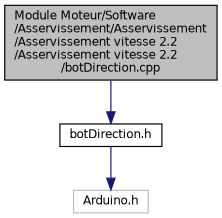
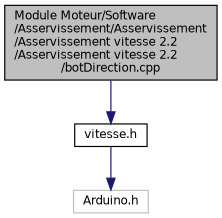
  digraph {
    node [color=black fillcolor=white fontname=Helvetica fontsize=10 shape=record style=filled]
    edge [color=midnightblue fontname=Helvetica fontsize=10 labelfontname=Helvetica labelfontsize=10 style=solid]
    n1 [fillcolor=grey75 fontcolor=black height=0.2 label="Module Moteur/Software\l/Asservissement/Asservissement\l/Asservissement vitesse 2.2\l/Asservissement vitesse 2.2\l/botDirection.cpp" width=0.4]
-   n2 [height=0.2 label="botDirection.h" width=0.4]
+   n2 [height=0.2 label="vitesse.h" width=0.4]
    n3 [color=grey75 height=0.2 label="Arduino.h" width=0.4]
    n1 -> n2
    n2 -> n3
  }
